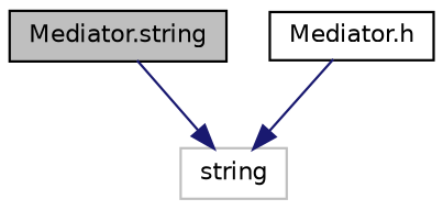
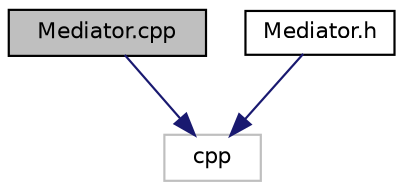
  digraph {
    node [color=black fillcolor=white fontname=Helvetica fontsize=10 shape=record style=filled]
    edge [color=midnightblue fontname=Helvetica fontsize=10 labelfontname=Helvetica labelfontsize=10 style=solid]
-   n1 [fillcolor=grey75 fontcolor=black height=0.2 label="Mediator.string" width=0.4]
-   n2 [color=grey75 height=0.2 label=string width=0.4]
+   n1 [fillcolor=grey75 fontcolor=black height=0.2 label="Mediator.cpp" width=0.4]
+   n2 [color=grey75 height=0.2 label=cpp width=0.4]
    n3 [height=0.2 label="Mediator.h" width=0.4]
    n1 -> n2
    n3 -> n2
  }
